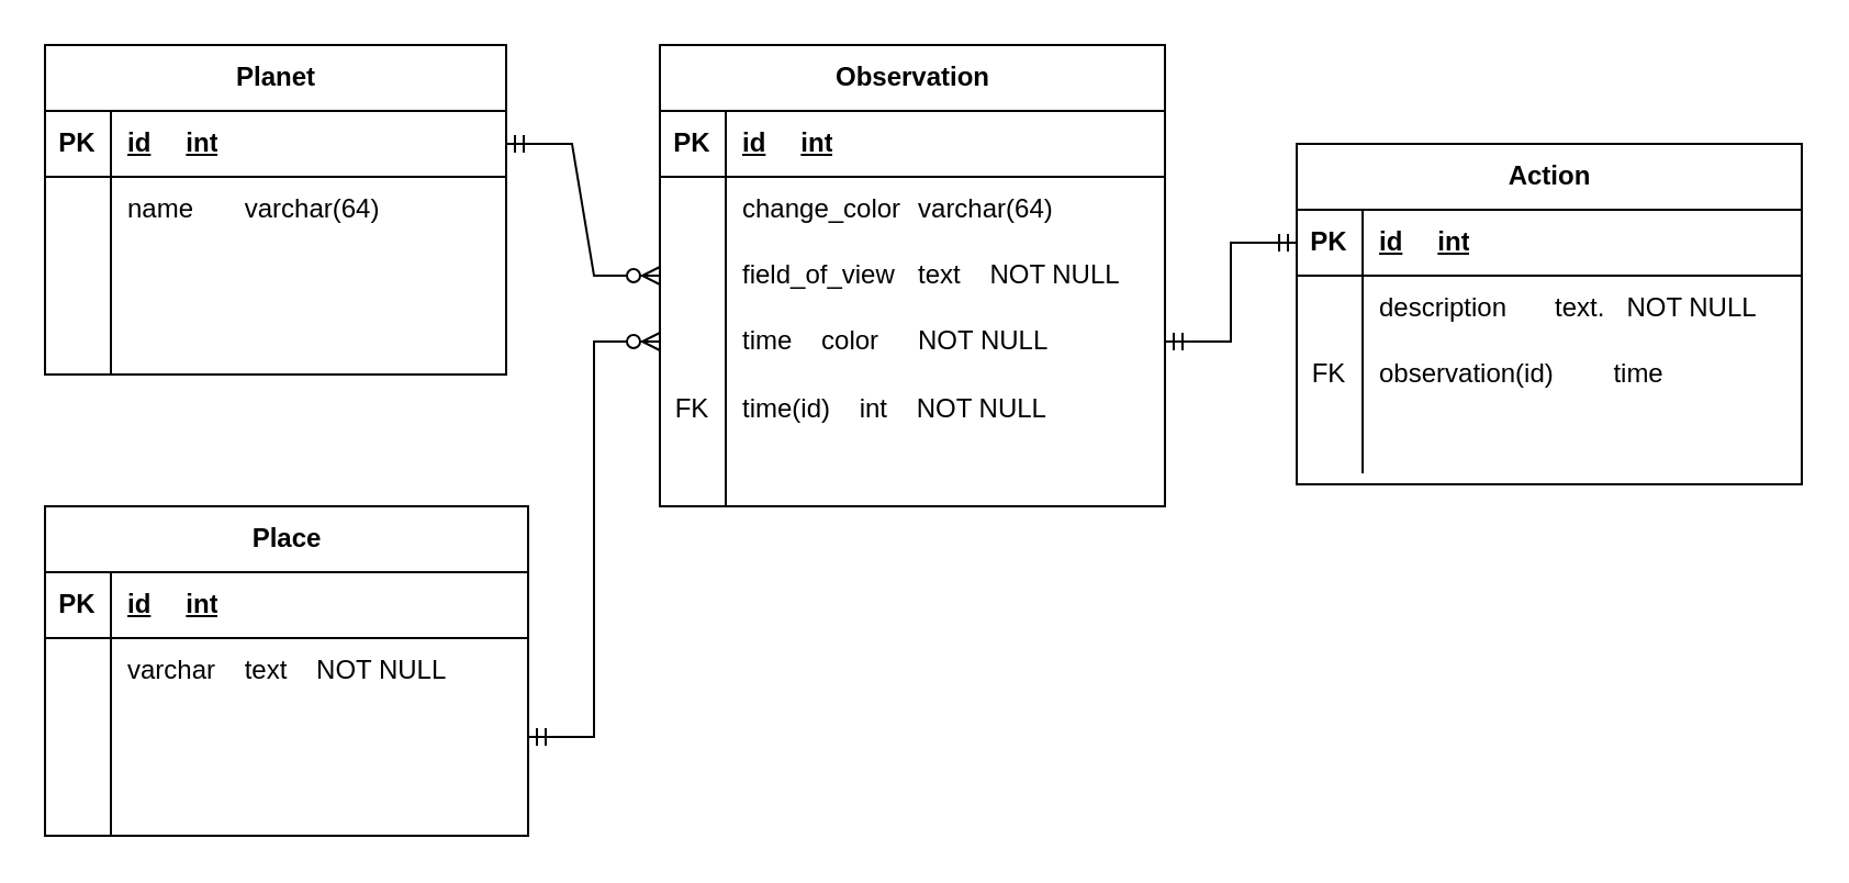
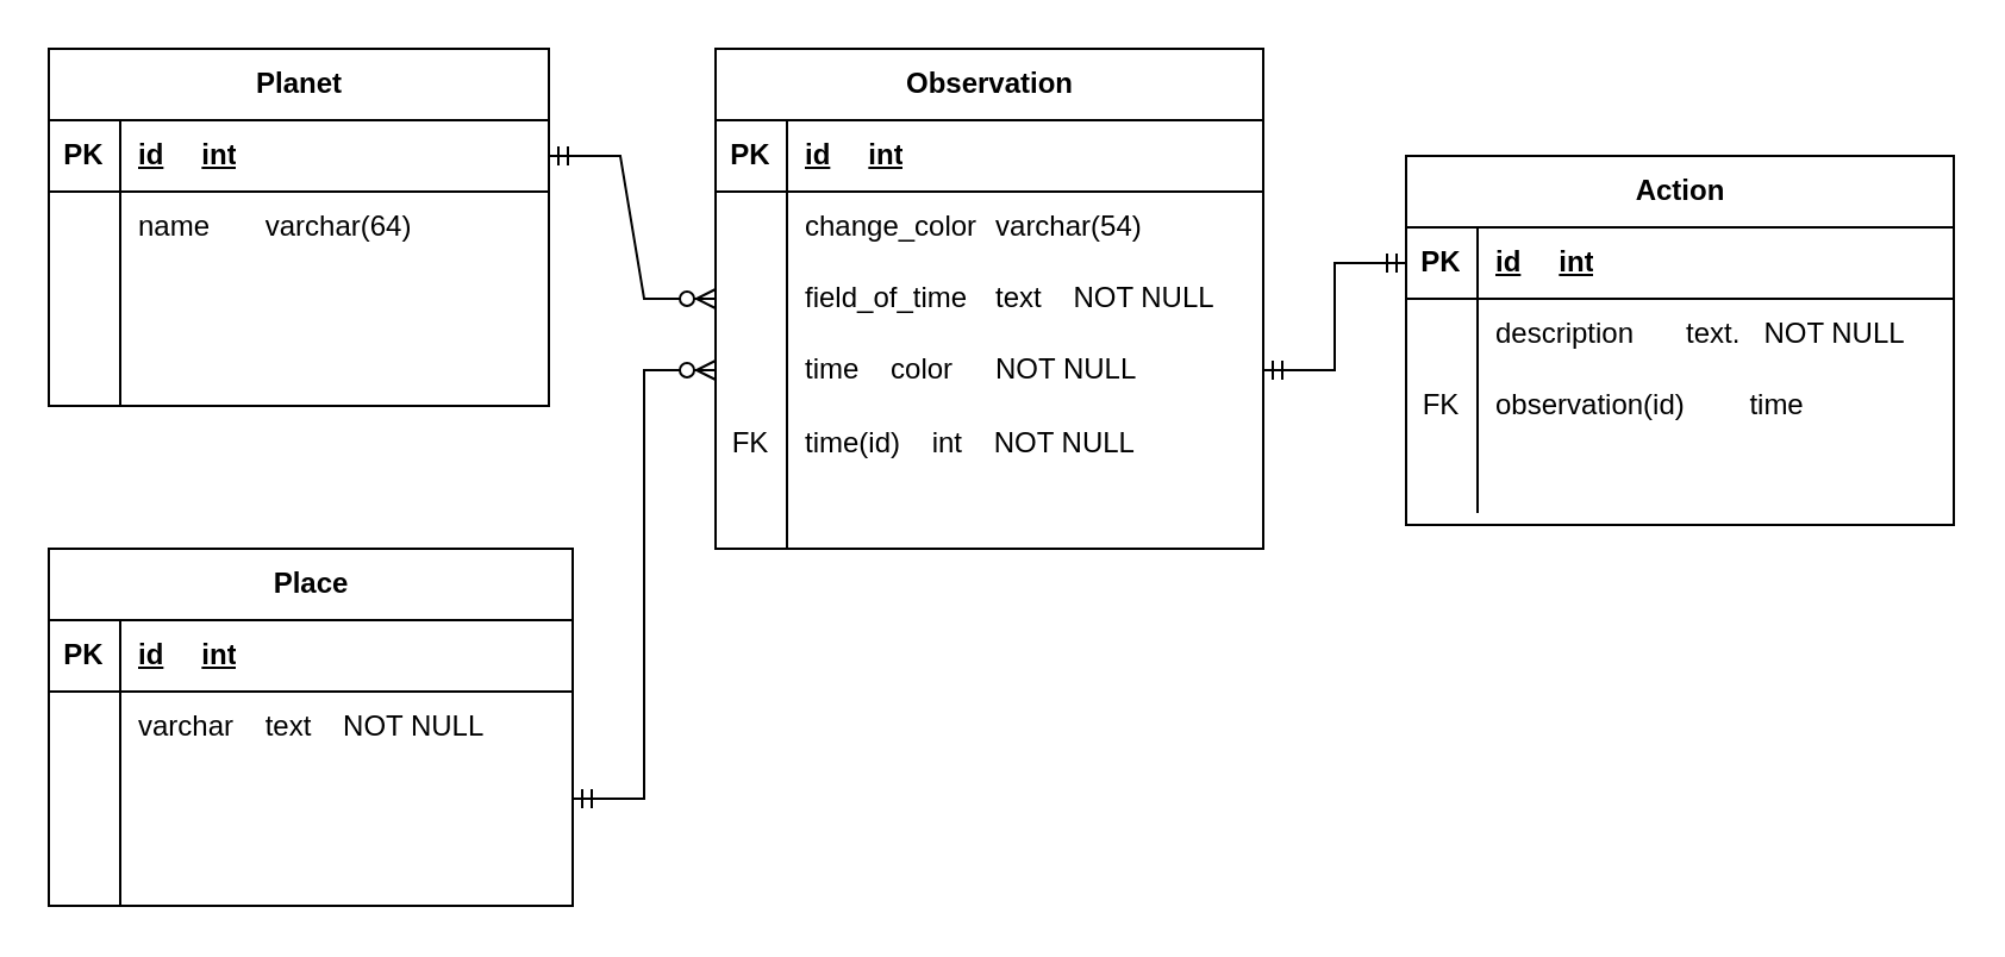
  <mxCell id="0" />
  <mxCell id="1" parent="0" />
  <mxCell id="2" value="Planet" style="shape=table;startSize=30;container=1;collapsible=1;childLayout=tableLayout;fixedRows=1;rowLines=0;fontStyle=1;align=center;resizeLast=1;html=1;" parent="1" vertex="1"><mxGeometry x="20" y="20" width="210" height="150" as="geometry" /></mxCell>
  <mxCell id="3" value="" style="shape=tableRow;horizontal=0;startSize=0;swimlaneHead=0;swimlaneBody=0;fillColor=none;collapsible=0;dropTarget=0;points=[[0,0.5],[1,0.5]];portConstraint=eastwest;top=0;left=0;right=0;bottom=1;" parent="2" vertex="1"><mxGeometry y="30" width="210" height="30" as="geometry" /></mxCell>
  <mxCell id="4" value="PK" style="shape=partialRectangle;connectable=0;fillColor=none;top=0;left=0;bottom=0;right=0;fontStyle=1;overflow=hidden;whiteSpace=wrap;html=1;" parent="3" vertex="1"><mxGeometry width="30" height="30" as="geometry"><mxRectangle width="30" height="30" as="alternateBounds" /></mxGeometry></mxCell>
  <mxCell id="5" value="id&lt;span style=&quot;white-space: pre;&quot;&gt;&#09;int&lt;/span&gt;" style="shape=partialRectangle;connectable=0;fillColor=none;top=0;left=0;bottom=0;right=0;align=left;spacingLeft=6;fontStyle=5;overflow=hidden;whiteSpace=wrap;html=1;" parent="3" vertex="1"><mxGeometry x="30" width="180" height="30" as="geometry"><mxRectangle width="180" height="30" as="alternateBounds" /></mxGeometry></mxCell>
  <mxCell id="6" value="" style="shape=tableRow;horizontal=0;startSize=0;swimlaneHead=0;swimlaneBody=0;fillColor=none;collapsible=0;dropTarget=0;points=[[0,0.5],[1,0.5]];portConstraint=eastwest;top=0;left=0;right=0;bottom=0;" parent="2" vertex="1"><mxGeometry y="60" width="210" height="30" as="geometry" /></mxCell>
  <mxCell id="7" value="" style="shape=partialRectangle;connectable=0;fillColor=none;top=0;left=0;bottom=0;right=0;editable=1;overflow=hidden;whiteSpace=wrap;html=1;" parent="6" vertex="1"><mxGeometry width="30" height="30" as="geometry"><mxRectangle width="30" height="30" as="alternateBounds" /></mxGeometry></mxCell>
  <mxCell id="8" value="name&lt;span style=&quot;white-space: pre;&quot;&gt;&#09;varchar(64)&lt;/span&gt;" style="shape=partialRectangle;connectable=0;fillColor=none;top=0;left=0;bottom=0;right=0;align=left;spacingLeft=6;overflow=hidden;whiteSpace=wrap;html=1;" parent="6" vertex="1"><mxGeometry x="30" width="180" height="30" as="geometry"><mxRectangle width="180" height="30" as="alternateBounds" /></mxGeometry></mxCell>
  <mxCell id="9" value="" style="shape=tableRow;horizontal=0;startSize=0;swimlaneHead=0;swimlaneBody=0;fillColor=none;collapsible=0;dropTarget=0;points=[[0,0.5],[1,0.5]];portConstraint=eastwest;top=0;left=0;right=0;bottom=0;" parent="2" vertex="1"><mxGeometry y="90" width="210" height="30" as="geometry" /></mxCell>
  <mxCell id="10" value="" style="shape=partialRectangle;connectable=0;fillColor=none;top=0;left=0;bottom=0;right=0;editable=1;overflow=hidden;whiteSpace=wrap;html=1;" parent="9" vertex="1"><mxGeometry width="30" height="30" as="geometry"><mxRectangle width="30" height="30" as="alternateBounds" /></mxGeometry></mxCell>
  <mxCell id="11" value="" style="shape=partialRectangle;connectable=0;fillColor=none;top=0;left=0;bottom=0;right=0;align=left;spacingLeft=6;overflow=hidden;whiteSpace=wrap;html=1;" parent="9" vertex="1"><mxGeometry x="30" width="180" height="30" as="geometry"><mxRectangle width="180" height="30" as="alternateBounds" /></mxGeometry></mxCell>
  <mxCell id="12" value="" style="shape=tableRow;horizontal=0;startSize=0;swimlaneHead=0;swimlaneBody=0;fillColor=none;collapsible=0;dropTarget=0;points=[[0,0.5],[1,0.5]];portConstraint=eastwest;top=0;left=0;right=0;bottom=0;" parent="2" vertex="1"><mxGeometry y="120" width="210" height="30" as="geometry" /></mxCell>
  <mxCell id="13" value="" style="shape=partialRectangle;connectable=0;fillColor=none;top=0;left=0;bottom=0;right=0;editable=1;overflow=hidden;whiteSpace=wrap;html=1;" parent="12" vertex="1"><mxGeometry width="30" height="30" as="geometry"><mxRectangle width="30" height="30" as="alternateBounds" /></mxGeometry></mxCell>
  <mxCell id="14" value="" style="shape=partialRectangle;connectable=0;fillColor=none;top=0;left=0;bottom=0;right=0;align=left;spacingLeft=6;overflow=hidden;whiteSpace=wrap;html=1;" parent="12" vertex="1"><mxGeometry x="30" width="180" height="30" as="geometry"><mxRectangle width="180" height="30" as="alternateBounds" /></mxGeometry></mxCell>
  <mxCell id="15" value="Observation" style="shape=table;startSize=30;container=1;collapsible=1;childLayout=tableLayout;fixedRows=1;rowLines=0;fontStyle=1;align=center;resizeLast=1;html=1;" parent="1" vertex="1"><mxGeometry x="300" y="20" width="230" height="210" as="geometry" /></mxCell>
  <mxCell id="16" value="" style="shape=tableRow;horizontal=0;startSize=0;swimlaneHead=0;swimlaneBody=0;fillColor=none;collapsible=0;dropTarget=0;points=[[0,0.5],[1,0.5]];portConstraint=eastwest;top=0;left=0;right=0;bottom=1;" parent="15" vertex="1"><mxGeometry y="30" width="230" height="30" as="geometry" /></mxCell>
  <mxCell id="17" value="PK" style="shape=partialRectangle;connectable=0;fillColor=none;top=0;left=0;bottom=0;right=0;fontStyle=1;overflow=hidden;whiteSpace=wrap;html=1;" parent="16" vertex="1"><mxGeometry width="30" height="30" as="geometry"><mxRectangle width="30" height="30" as="alternateBounds" /></mxGeometry></mxCell>
  <mxCell id="18" value="id&lt;span style=&quot;white-space: pre;&quot;&gt;&#09;int&lt;/span&gt;" style="shape=partialRectangle;connectable=0;fillColor=none;top=0;left=0;bottom=0;right=0;align=left;spacingLeft=6;fontStyle=5;overflow=hidden;whiteSpace=wrap;html=1;" parent="16" vertex="1"><mxGeometry x="30" width="200" height="30" as="geometry"><mxRectangle width="200" height="30" as="alternateBounds" /></mxGeometry></mxCell>
  <mxCell id="19" value="" style="shape=tableRow;horizontal=0;startSize=0;swimlaneHead=0;swimlaneBody=0;fillColor=none;collapsible=0;dropTarget=0;points=[[0,0.5],[1,0.5]];portConstraint=eastwest;top=0;left=0;right=0;bottom=0;" parent="15" vertex="1"><mxGeometry y="60" width="230" height="30" as="geometry" /></mxCell>
  <mxCell id="20" value="" style="shape=partialRectangle;connectable=0;fillColor=none;top=0;left=0;bottom=0;right=0;editable=1;overflow=hidden;whiteSpace=wrap;html=1;" parent="19" vertex="1"><mxGeometry width="30" height="30" as="geometry"><mxRectangle width="30" height="30" as="alternateBounds" /></mxGeometry></mxCell>
- <mxCell id="21" value="change_color&lt;span style=&quot;white-space: pre;&quot;&gt;&#09;varchar(64)&lt;/span&gt;" style="shape=partialRectangle;connectable=0;fillColor=none;top=0;left=0;bottom=0;right=0;align=left;spacingLeft=6;overflow=hidden;whiteSpace=wrap;html=1;" parent="19" vertex="1"><mxGeometry x="30" width="200" height="30" as="geometry"><mxRectangle width="200" height="30" as="alternateBounds" /></mxGeometry></mxCell>
+ <mxCell id="21" value="change_color&lt;span style=&quot;white-space: pre;&quot;&gt;&#09;varchar(54)&lt;/span&gt;" style="shape=partialRectangle;connectable=0;fillColor=none;top=0;left=0;bottom=0;right=0;align=left;spacingLeft=6;overflow=hidden;whiteSpace=wrap;html=1;" parent="19" vertex="1"><mxGeometry x="30" width="200" height="30" as="geometry"><mxRectangle width="200" height="30" as="alternateBounds" /></mxGeometry></mxCell>
  <mxCell id="22" value="" style="shape=tableRow;horizontal=0;startSize=0;swimlaneHead=0;swimlaneBody=0;fillColor=none;collapsible=0;dropTarget=0;points=[[0,0.5],[1,0.5]];portConstraint=eastwest;top=0;left=0;right=0;bottom=0;" parent="15" vertex="1"><mxGeometry y="90" width="230" height="30" as="geometry" /></mxCell>
  <mxCell id="23" value="" style="shape=partialRectangle;connectable=0;fillColor=none;top=0;left=0;bottom=0;right=0;editable=1;overflow=hidden;whiteSpace=wrap;html=1;" parent="22" vertex="1"><mxGeometry width="30" height="30" as="geometry"><mxRectangle width="30" height="30" as="alternateBounds" /></mxGeometry></mxCell>
- <mxCell id="24" value="field_of_view&lt;span style=&quot;white-space: pre;&quot;&gt;&#09;text    NOT NULL&lt;/span&gt;" style="shape=partialRectangle;connectable=0;fillColor=none;top=0;left=0;bottom=0;right=0;align=left;spacingLeft=6;overflow=hidden;whiteSpace=wrap;html=1;" parent="22" vertex="1"><mxGeometry x="30" width="200" height="30" as="geometry"><mxRectangle width="200" height="30" as="alternateBounds" /></mxGeometry></mxCell>
+ <mxCell id="24" value="field_of_time&lt;span style=&quot;white-space: pre;&quot;&gt;&#09;text    NOT NULL&lt;/span&gt;" style="shape=partialRectangle;connectable=0;fillColor=none;top=0;left=0;bottom=0;right=0;align=left;spacingLeft=6;overflow=hidden;whiteSpace=wrap;html=1;" parent="22" vertex="1"><mxGeometry x="30" width="200" height="30" as="geometry"><mxRectangle width="200" height="30" as="alternateBounds" /></mxGeometry></mxCell>
  <mxCell id="25" value="" style="shape=tableRow;horizontal=0;startSize=0;swimlaneHead=0;swimlaneBody=0;fillColor=none;collapsible=0;dropTarget=0;points=[[0,0.5],[1,0.5]];portConstraint=eastwest;top=0;left=0;right=0;bottom=0;" parent="15" vertex="1"><mxGeometry y="120" width="230" height="30" as="geometry" /></mxCell>
  <mxCell id="26" value="" style="shape=partialRectangle;connectable=0;fillColor=none;top=0;left=0;bottom=0;right=0;editable=1;overflow=hidden;whiteSpace=wrap;html=1;" parent="25" vertex="1"><mxGeometry width="30" height="30" as="geometry"><mxRectangle width="30" height="30" as="alternateBounds" /></mxGeometry></mxCell>
  <mxCell id="27" value="time&lt;span style=&quot;white-space: pre;&quot;&gt;    &lt;/span&gt;color&lt;span style=&quot;white-space: pre;&quot;&gt;&#09;NOT NULL&lt;/span&gt;" style="shape=partialRectangle;connectable=0;fillColor=none;top=0;left=0;bottom=0;right=0;align=left;spacingLeft=6;overflow=hidden;whiteSpace=wrap;html=1;" parent="25" vertex="1"><mxGeometry x="30" width="200" height="30" as="geometry"><mxRectangle width="200" height="30" as="alternateBounds" /></mxGeometry></mxCell>
  <mxCell id="28" value="" style="shape=tableRow;horizontal=0;startSize=0;swimlaneHead=0;swimlaneBody=0;fillColor=none;collapsible=0;dropTarget=0;points=[[0,0.5],[1,0.5]];portConstraint=eastwest;top=0;left=0;right=0;bottom=0;" parent="15" vertex="1"><mxGeometry y="150" width="230" height="30" as="geometry" /></mxCell>
  <mxCell id="29" value="FK" style="shape=partialRectangle;connectable=0;fillColor=none;top=0;left=0;bottom=0;right=0;editable=1;overflow=hidden;" parent="28" vertex="1"><mxGeometry width="30" height="30" as="geometry"><mxRectangle width="30" height="30" as="alternateBounds" /></mxGeometry></mxCell>
  <mxCell id="30" value="time(id)    int    NOT NULL" style="shape=partialRectangle;connectable=0;fillColor=none;top=0;left=0;bottom=0;right=0;align=left;spacingLeft=6;overflow=hidden;" parent="28" vertex="1"><mxGeometry x="30" width="200" height="30" as="geometry"><mxRectangle width="200" height="30" as="alternateBounds" /></mxGeometry></mxCell>
  <mxCell id="31" value="" style="shape=tableRow;horizontal=0;startSize=0;swimlaneHead=0;swimlaneBody=0;fillColor=none;collapsible=0;dropTarget=0;points=[[0,0.5],[1,0.5]];portConstraint=eastwest;top=0;left=0;right=0;bottom=0;" parent="15" vertex="1"><mxGeometry y="180" width="230" height="30" as="geometry" /></mxCell>
  <mxCell id="32" value="" style="shape=partialRectangle;connectable=0;fillColor=none;top=0;left=0;bottom=0;right=0;editable=1;overflow=hidden;" parent="31" vertex="1"><mxGeometry width="30" height="30" as="geometry"><mxRectangle width="30" height="30" as="alternateBounds" /></mxGeometry></mxCell>
  <mxCell id="33" value="" style="shape=partialRectangle;connectable=0;fillColor=none;top=0;left=0;bottom=0;right=0;align=left;spacingLeft=6;overflow=hidden;" parent="31" vertex="1"><mxGeometry x="30" width="200" height="30" as="geometry"><mxRectangle width="200" height="30" as="alternateBounds" /></mxGeometry></mxCell>
  <mxCell id="34" value="Place" style="shape=table;startSize=30;container=1;collapsible=1;childLayout=tableLayout;fixedRows=1;rowLines=0;fontStyle=1;align=center;resizeLast=1;html=1;" parent="1" vertex="1"><mxGeometry x="20" y="230" width="220" height="150" as="geometry" /></mxCell>
  <mxCell id="35" value="" style="shape=tableRow;horizontal=0;startSize=0;swimlaneHead=0;swimlaneBody=0;fillColor=none;collapsible=0;dropTarget=0;points=[[0,0.5],[1,0.5]];portConstraint=eastwest;top=0;left=0;right=0;bottom=1;" parent="34" vertex="1"><mxGeometry y="30" width="220" height="30" as="geometry" /></mxCell>
  <mxCell id="36" value="PK" style="shape=partialRectangle;connectable=0;fillColor=none;top=0;left=0;bottom=0;right=0;fontStyle=1;overflow=hidden;whiteSpace=wrap;html=1;" parent="35" vertex="1"><mxGeometry width="30" height="30" as="geometry"><mxRectangle width="30" height="30" as="alternateBounds" /></mxGeometry></mxCell>
  <mxCell id="37" value="id&lt;span style=&quot;white-space: pre;&quot;&gt;&#09;int&lt;/span&gt;" style="shape=partialRectangle;connectable=0;fillColor=none;top=0;left=0;bottom=0;right=0;align=left;spacingLeft=6;fontStyle=5;overflow=hidden;whiteSpace=wrap;html=1;" parent="35" vertex="1"><mxGeometry x="30" width="190" height="30" as="geometry"><mxRectangle width="190" height="30" as="alternateBounds" /></mxGeometry></mxCell>
  <mxCell id="38" value="" style="shape=tableRow;horizontal=0;startSize=0;swimlaneHead=0;swimlaneBody=0;fillColor=none;collapsible=0;dropTarget=0;points=[[0,0.5],[1,0.5]];portConstraint=eastwest;top=0;left=0;right=0;bottom=0;" parent="34" vertex="1"><mxGeometry y="60" width="220" height="30" as="geometry" /></mxCell>
  <mxCell id="39" value="" style="shape=partialRectangle;connectable=0;fillColor=none;top=0;left=0;bottom=0;right=0;editable=1;overflow=hidden;whiteSpace=wrap;html=1;" parent="38" vertex="1"><mxGeometry width="30" height="30" as="geometry"><mxRectangle width="30" height="30" as="alternateBounds" /></mxGeometry></mxCell>
  <mxCell id="40" value="varchar&lt;span style=&quot;white-space: pre;&quot;&gt;&#09;text    NOT NULL&lt;/span&gt;" style="shape=partialRectangle;connectable=0;fillColor=none;top=0;left=0;bottom=0;right=0;align=left;spacingLeft=6;overflow=hidden;whiteSpace=wrap;html=1;" parent="38" vertex="1"><mxGeometry x="30" width="190" height="30" as="geometry"><mxRectangle width="190" height="30" as="alternateBounds" /></mxGeometry></mxCell>
  <mxCell id="41" value="" style="shape=tableRow;horizontal=0;startSize=0;swimlaneHead=0;swimlaneBody=0;fillColor=none;collapsible=0;dropTarget=0;points=[[0,0.5],[1,0.5]];portConstraint=eastwest;top=0;left=0;right=0;bottom=0;" parent="34" vertex="1"><mxGeometry y="90" width="220" height="30" as="geometry" /></mxCell>
  <mxCell id="42" value="" style="shape=partialRectangle;connectable=0;fillColor=none;top=0;left=0;bottom=0;right=0;editable=1;overflow=hidden;whiteSpace=wrap;html=1;" parent="41" vertex="1"><mxGeometry width="30" height="30" as="geometry"><mxRectangle width="30" height="30" as="alternateBounds" /></mxGeometry></mxCell>
  <mxCell id="43" value="" style="shape=partialRectangle;connectable=0;fillColor=none;top=0;left=0;bottom=0;right=0;align=left;spacingLeft=6;overflow=hidden;whiteSpace=wrap;html=1;" parent="41" vertex="1"><mxGeometry x="30" width="190" height="30" as="geometry"><mxRectangle width="190" height="30" as="alternateBounds" /></mxGeometry></mxCell>
  <mxCell id="44" value="" style="shape=tableRow;horizontal=0;startSize=0;swimlaneHead=0;swimlaneBody=0;fillColor=none;collapsible=0;dropTarget=0;points=[[0,0.5],[1,0.5]];portConstraint=eastwest;top=0;left=0;right=0;bottom=0;" parent="34" vertex="1"><mxGeometry y="120" width="220" height="30" as="geometry" /></mxCell>
  <mxCell id="45" value="" style="shape=partialRectangle;connectable=0;fillColor=none;top=0;left=0;bottom=0;right=0;editable=1;overflow=hidden;whiteSpace=wrap;html=1;" parent="44" vertex="1"><mxGeometry width="30" height="30" as="geometry"><mxRectangle width="30" height="30" as="alternateBounds" /></mxGeometry></mxCell>
  <mxCell id="46" value="" style="shape=partialRectangle;connectable=0;fillColor=none;top=0;left=0;bottom=0;right=0;align=left;spacingLeft=6;overflow=hidden;whiteSpace=wrap;html=1;" parent="44" vertex="1"><mxGeometry x="30" width="190" height="30" as="geometry"><mxRectangle width="190" height="30" as="alternateBounds" /></mxGeometry></mxCell>
  <mxCell id="47" value="Action" style="shape=table;startSize=30;container=1;collapsible=1;childLayout=tableLayout;fixedRows=1;rowLines=0;fontStyle=1;align=center;resizeLast=1;html=1;" parent="1" vertex="1"><mxGeometry x="590" y="65" width="230" height="155" as="geometry" /></mxCell>
  <mxCell id="48" value="" style="shape=tableRow;horizontal=0;startSize=0;swimlaneHead=0;swimlaneBody=0;fillColor=none;collapsible=0;dropTarget=0;points=[[0,0.5],[1,0.5]];portConstraint=eastwest;top=0;left=0;right=0;bottom=1;" parent="47" vertex="1"><mxGeometry y="30" width="230" height="30" as="geometry" /></mxCell>
  <mxCell id="49" value="PK" style="shape=partialRectangle;connectable=0;fillColor=none;top=0;left=0;bottom=0;right=0;fontStyle=1;overflow=hidden;whiteSpace=wrap;html=1;" parent="48" vertex="1"><mxGeometry width="30" height="30" as="geometry"><mxRectangle width="30" height="30" as="alternateBounds" /></mxGeometry></mxCell>
  <mxCell id="50" value="id&lt;span style=&quot;white-space: pre;&quot;&gt;&#09;int&lt;/span&gt;" style="shape=partialRectangle;connectable=0;fillColor=none;top=0;left=0;bottom=0;right=0;align=left;spacingLeft=6;fontStyle=5;overflow=hidden;whiteSpace=wrap;html=1;" parent="48" vertex="1"><mxGeometry x="30" width="200" height="30" as="geometry"><mxRectangle width="200" height="30" as="alternateBounds" /></mxGeometry></mxCell>
  <mxCell id="51" value="" style="shape=tableRow;horizontal=0;startSize=0;swimlaneHead=0;swimlaneBody=0;fillColor=none;collapsible=0;dropTarget=0;points=[[0,0.5],[1,0.5]];portConstraint=eastwest;top=0;left=0;right=0;bottom=0;" parent="47" vertex="1"><mxGeometry y="60" width="230" height="30" as="geometry" /></mxCell>
  <mxCell id="52" value="" style="shape=partialRectangle;connectable=0;fillColor=none;top=0;left=0;bottom=0;right=0;editable=1;overflow=hidden;whiteSpace=wrap;html=1;" parent="51" vertex="1"><mxGeometry width="30" height="30" as="geometry"><mxRectangle width="30" height="30" as="alternateBounds" /></mxGeometry></mxCell>
  <mxCell id="53" value="description&lt;span style=&quot;white-space: pre;&quot;&gt;&#09;text.   NOT NULL&lt;/span&gt;" style="shape=partialRectangle;connectable=0;fillColor=none;top=0;left=0;bottom=0;right=0;align=left;spacingLeft=6;overflow=hidden;whiteSpace=wrap;html=1;" parent="51" vertex="1"><mxGeometry x="30" width="200" height="30" as="geometry"><mxRectangle width="200" height="30" as="alternateBounds" /></mxGeometry></mxCell>
  <mxCell id="54" value="" style="shape=tableRow;horizontal=0;startSize=0;swimlaneHead=0;swimlaneBody=0;fillColor=none;collapsible=0;dropTarget=0;points=[[0,0.5],[1,0.5]];portConstraint=eastwest;top=0;left=0;right=0;bottom=0;" parent="47" vertex="1"><mxGeometry y="90" width="230" height="30" as="geometry" /></mxCell>
  <mxCell id="55" value="FK" style="shape=partialRectangle;connectable=0;fillColor=none;top=0;left=0;bottom=0;right=0;editable=1;overflow=hidden;whiteSpace=wrap;html=1;" parent="54" vertex="1"><mxGeometry width="30" height="30" as="geometry"><mxRectangle width="30" height="30" as="alternateBounds" /></mxGeometry></mxCell>
  <mxCell id="56" value="observation(id)&lt;span style=&quot;white-space: pre;&quot;&gt;&#09;time&lt;/span&gt;" style="shape=partialRectangle;connectable=0;fillColor=none;top=0;left=0;bottom=0;right=0;align=left;spacingLeft=6;overflow=hidden;whiteSpace=wrap;html=1;" parent="54" vertex="1"><mxGeometry x="30" width="200" height="30" as="geometry"><mxRectangle width="200" height="30" as="alternateBounds" /></mxGeometry></mxCell>
  <mxCell id="57" value="" style="shape=tableRow;horizontal=0;startSize=0;swimlaneHead=0;swimlaneBody=0;fillColor=none;collapsible=0;dropTarget=0;points=[[0,0.5],[1,0.5]];portConstraint=eastwest;top=0;left=0;right=0;bottom=0;" parent="47" vertex="1"><mxGeometry y="120" width="230" height="30" as="geometry" /></mxCell>
  <mxCell id="58" value="" style="shape=partialRectangle;connectable=0;fillColor=none;top=0;left=0;bottom=0;right=0;editable=1;overflow=hidden;whiteSpace=wrap;html=1;" parent="57" vertex="1"><mxGeometry width="30" height="30" as="geometry"><mxRectangle width="30" height="30" as="alternateBounds" /></mxGeometry></mxCell>
  <mxCell id="59" value="" style="shape=partialRectangle;connectable=0;fillColor=none;top=0;left=0;bottom=0;right=0;align=left;spacingLeft=6;overflow=hidden;whiteSpace=wrap;html=1;" parent="57" vertex="1"><mxGeometry x="30" width="200" height="30" as="geometry"><mxRectangle width="200" height="30" as="alternateBounds" /></mxGeometry></mxCell>
  <mxCell id="60" value="" style="edgeStyle=entityRelationEdgeStyle;fontSize=12;html=1;endArrow=ERzeroToMany;startArrow=ERmandOne;rounded=0;exitX=1;exitY=0.5;exitDx=0;exitDy=0;entryX=0;entryY=0.5;entryDx=0;entryDy=0;" parent="1" source="41" target="25" edge="1"><mxGeometry width="100" height="100" relative="1" as="geometry"><mxPoint x="440" y="400" as="sourcePoint" /><mxPoint x="360" y="320" as="targetPoint" /><Array as="points"><mxPoint x="330" y="350" /></Array></mxGeometry></mxCell>
  <mxCell id="61" value="" style="edgeStyle=entityRelationEdgeStyle;fontSize=12;html=1;endArrow=ERmandOne;startArrow=ERmandOne;rounded=0;exitX=1;exitY=0.5;exitDx=0;exitDy=0;entryX=0;entryY=0.5;entryDx=0;entryDy=0;" parent="1" source="25" target="48" edge="1"><mxGeometry width="100" height="100" relative="1" as="geometry"><mxPoint x="380" y="340" as="sourcePoint" /><mxPoint x="480" y="240" as="targetPoint" /></mxGeometry></mxCell>
  <mxCell id="62" value="" style="edgeStyle=entityRelationEdgeStyle;fontSize=12;html=1;endArrow=ERzeroToMany;startArrow=ERmandOne;rounded=0;exitX=1;exitY=0.5;exitDx=0;exitDy=0;entryX=0;entryY=0.5;entryDx=0;entryDy=0;" parent="1" source="3" target="22" edge="1"><mxGeometry width="100" height="100" relative="1" as="geometry"><mxPoint x="380" y="340" as="sourcePoint" /><mxPoint x="480" y="240" as="targetPoint" /></mxGeometry></mxCell>
